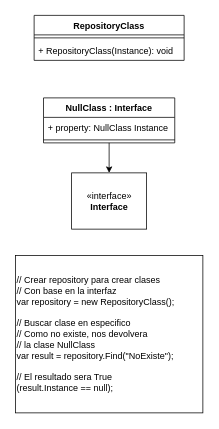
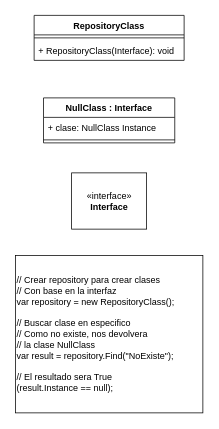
  <mxCell id="0" />
  <mxCell id="1" parent="0" />
  <mxCell id="2" value="// Crear repository para crear clases&lt;br&gt;// Con base en la interfaz&lt;br&gt;var repository = new RepositoryClass();&lt;br&gt;&lt;br&gt;// Buscar clase en especifico&lt;br&gt;// Como no existe, nos devolvera&lt;br&gt;// la clase&amp;nbsp;NullClass&lt;br&gt;var result = repository.Find(&quot;NoExiste&quot;);&lt;br&gt;&lt;br&gt;// El resultado sera True&lt;br&gt;(result.Instance == null);" style="rounded=0;whiteSpace=wrap;html=1;align=left;labelBackgroundColor=#ffffff;" parent="1" vertex="1"><mxGeometry x="20" y="340" width="250" height="210" as="geometry" /></mxCell>
- <mxCell id="3" style="edgeStyle=orthogonalEdgeStyle;rounded=0;orthogonalLoop=1;jettySize=auto;html=1;entryX=0.5;entryY=0;entryDx=0;entryDy=0;" edge="1" parent="1" source="8" target="4"><mxGeometry relative="1" as="geometry" /></mxCell>
  <mxCell id="4" value="«interface»&lt;br&gt;&lt;b&gt;Interface&lt;br&gt;&lt;/b&gt;" style="html=1;" vertex="1" parent="1"><mxGeometry x="95" y="230" width="100" height="75" as="geometry" /></mxCell>
  <mxCell id="5" value="RepositoryClass" style="swimlane;fontStyle=1;align=center;verticalAlign=top;childLayout=stackLayout;horizontal=1;startSize=26;horizontalStack=0;resizeParent=1;resizeParentMax=0;resizeLast=0;collapsible=1;marginBottom=0;" vertex="1" parent="1"><mxGeometry x="45" y="20" width="200" height="60" as="geometry" /></mxCell>
  <mxCell id="6" value="" style="line;strokeWidth=1;fillColor=none;align=left;verticalAlign=middle;spacingTop=-1;spacingLeft=3;spacingRight=3;rotatable=0;labelPosition=right;points=[];portConstraint=eastwest;" vertex="1" parent="5"><mxGeometry y="26" width="200" height="8" as="geometry" /></mxCell>
- <mxCell id="7" value="+ RepositoryClass(Instance): void" style="text;strokeColor=none;fillColor=none;align=left;verticalAlign=top;spacingLeft=4;spacingRight=4;overflow=hidden;rotatable=0;points=[[0,0.5],[1,0.5]];portConstraint=eastwest;" vertex="1" parent="5"><mxGeometry y="34" width="200" height="26" as="geometry" /></mxCell>
+ <mxCell id="7" value="+ RepositoryClass(Interface): void" style="text;strokeColor=none;fillColor=none;align=left;verticalAlign=top;spacingLeft=4;spacingRight=4;overflow=hidden;rotatable=0;points=[[0,0.5],[1,0.5]];portConstraint=eastwest;" vertex="1" parent="5"><mxGeometry y="34" width="200" height="26" as="geometry" /></mxCell>
  <mxCell id="8" value="NullClass : Interface" style="swimlane;fontStyle=1;align=center;verticalAlign=top;childLayout=stackLayout;horizontal=1;startSize=26;horizontalStack=0;resizeParent=1;resizeParentMax=0;resizeLast=0;collapsible=1;marginBottom=0;" vertex="1" parent="1"><mxGeometry x="57.5" y="130" width="175" height="60" as="geometry" /></mxCell>
- <mxCell id="9" value="+ property: NullClass Instance" style="text;strokeColor=none;fillColor=none;align=left;verticalAlign=top;spacingLeft=4;spacingRight=4;overflow=hidden;rotatable=0;points=[[0,0.5],[1,0.5]];portConstraint=eastwest;" vertex="1" parent="8"><mxGeometry y="26" width="175" height="26" as="geometry" /></mxCell>
+ <mxCell id="9" value="+ clase: NullClass Instance" style="text;strokeColor=none;fillColor=none;align=left;verticalAlign=top;spacingLeft=4;spacingRight=4;overflow=hidden;rotatable=0;points=[[0,0.5],[1,0.5]];portConstraint=eastwest;" vertex="1" parent="8"><mxGeometry y="26" width="175" height="26" as="geometry" /></mxCell>
  <mxCell id="10" value="" style="line;strokeWidth=1;fillColor=none;align=left;verticalAlign=middle;spacingTop=-1;spacingLeft=3;spacingRight=3;rotatable=0;labelPosition=right;points=[];portConstraint=eastwest;" vertex="1" parent="8"><mxGeometry y="52" width="175" height="8" as="geometry" /></mxCell>
